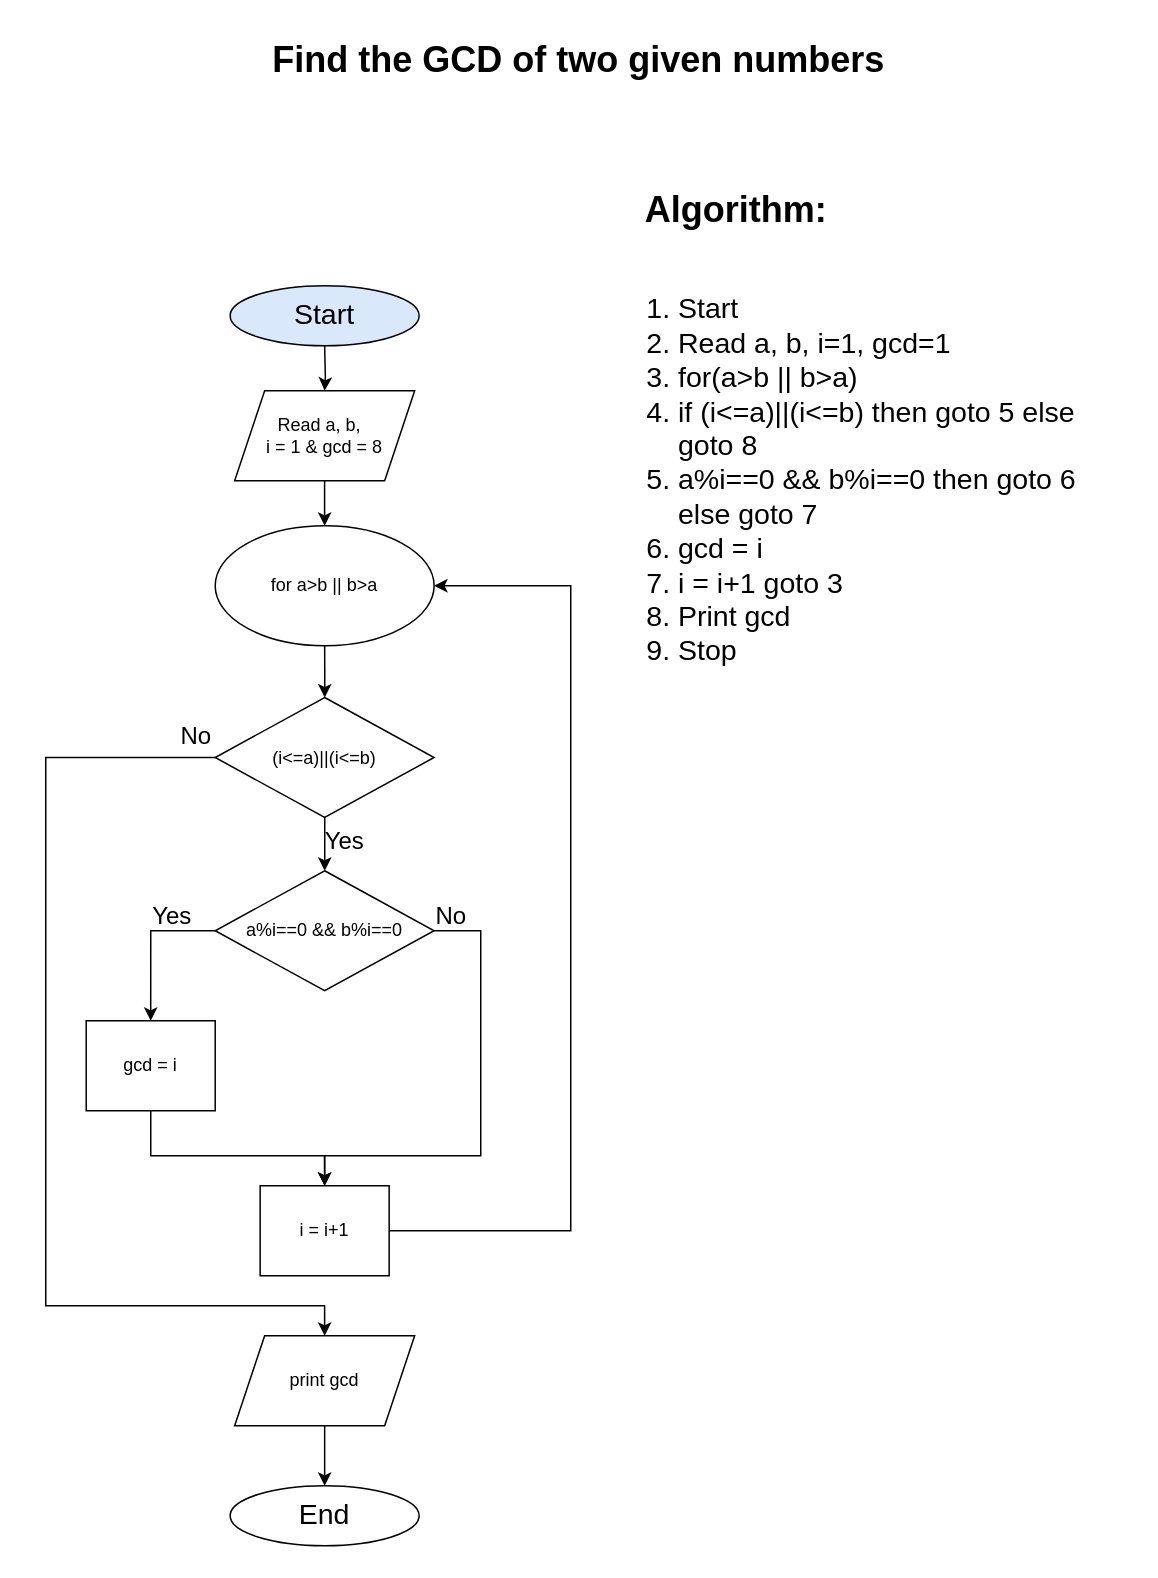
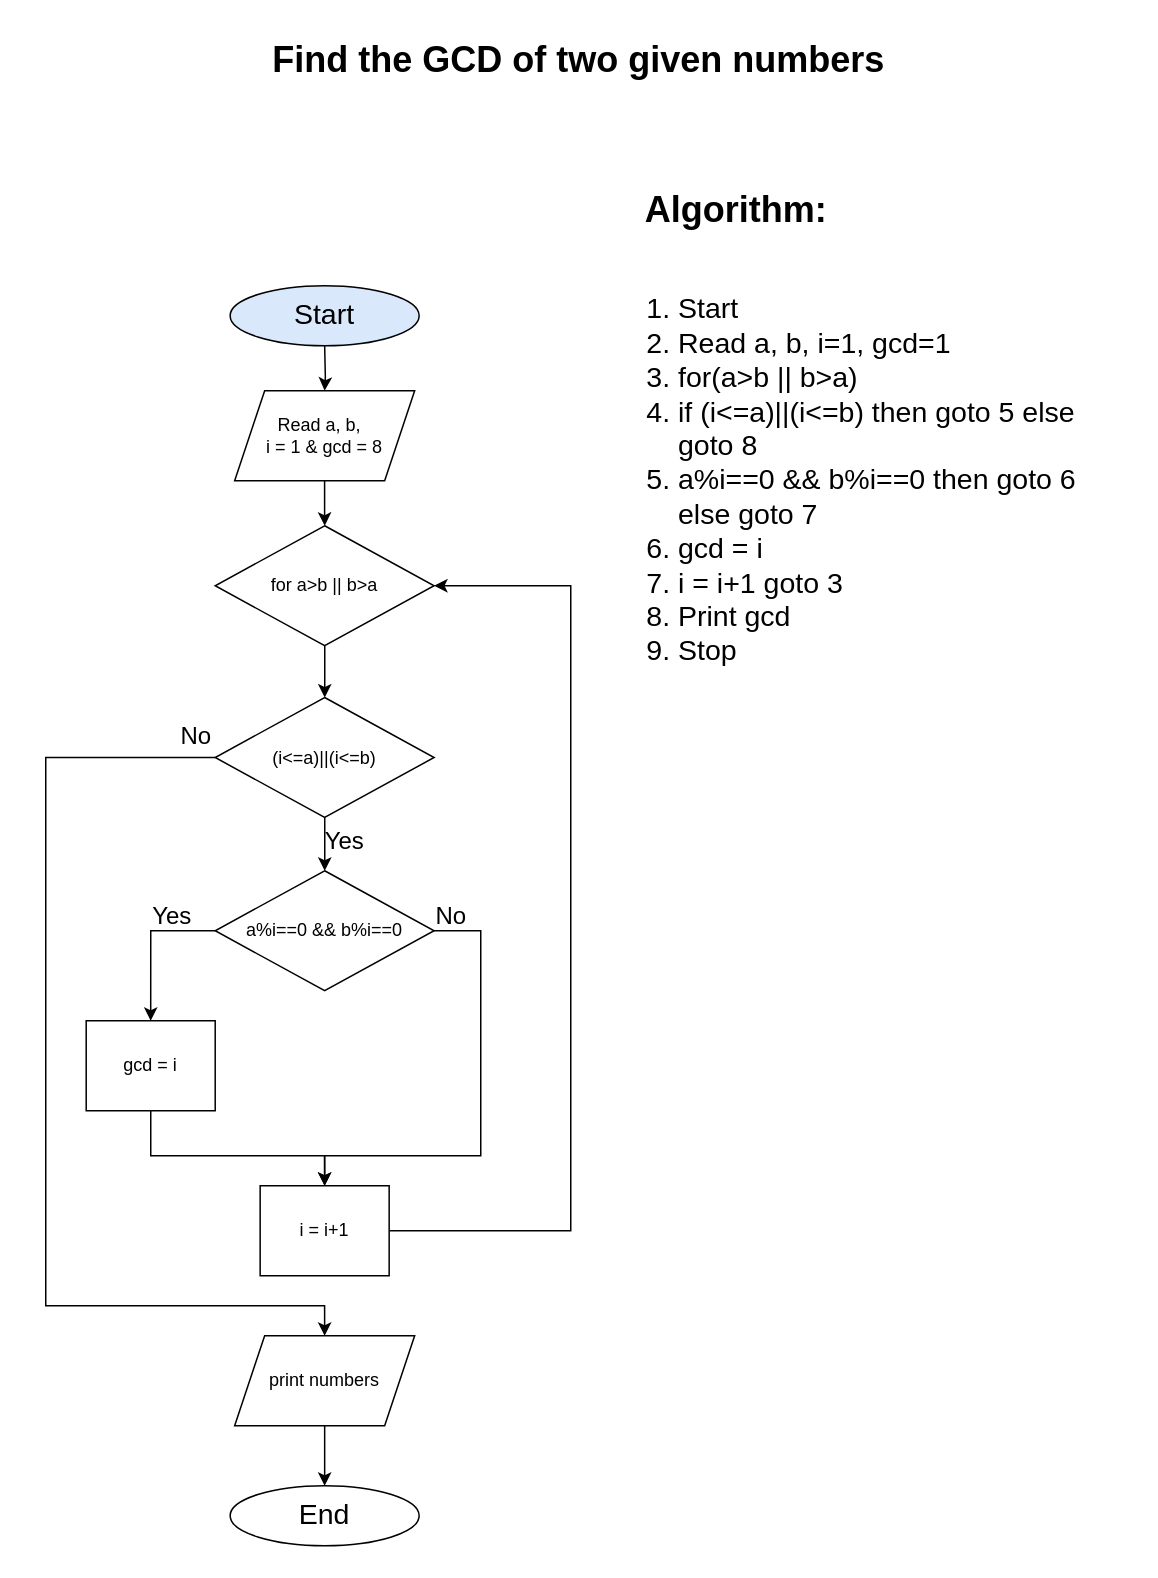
  <mxCell id="0" />
  <mxCell id="1" parent="0" />
  <mxCell id="2" value="" style="edgeStyle=orthogonalEdgeStyle;rounded=0;orthogonalLoop=1;jettySize=auto;html=1;" parent="1" target="7" edge="1"><mxGeometry relative="1" as="geometry"><mxPoint x="215.94" y="230" as="sourcePoint" /></mxGeometry></mxCell>
  <mxCell id="3" value="Algorithm:" style="text;strokeColor=none;fillColor=none;html=1;fontSize=24;fontStyle=1;verticalAlign=middle;align=center;" parent="1" vertex="1"><mxGeometry x="440" y="120" width="100" height="40" as="geometry" /></mxCell>
  <mxCell id="4" value="Find the GCD of two given numbers" style="text;strokeColor=none;fillColor=none;html=1;fontSize=24;fontStyle=1;verticalAlign=middle;align=center;" parent="1" vertex="1"><mxGeometry x="20" y="20" width="730" height="40" as="geometry" /></mxCell>
  <mxCell id="5" value="&lt;ol&gt;&lt;li&gt;Start&lt;/li&gt;&lt;li&gt;Read a, b, i=1, gcd=1&lt;/li&gt;&lt;li&gt;for(a&amp;gt;b || b&amp;gt;a)&amp;nbsp;&lt;/li&gt;&lt;li&gt;if (i&amp;lt;=a)||(i&amp;lt;=b) then goto 5 else goto 8&lt;/li&gt;&lt;li&gt;a%i==0 &amp;amp;&amp;amp; b%i==0 then goto 6 else goto 7&lt;/li&gt;&lt;li&gt;gcd = i&lt;/li&gt;&lt;li&gt;i = i+1 goto 3&lt;/li&gt;&lt;li&gt;Print gcd&lt;/li&gt;&lt;li&gt;Stop&lt;/li&gt;&lt;/ol&gt;" style="text;strokeColor=none;fillColor=none;html=1;whiteSpace=wrap;verticalAlign=middle;overflow=hidden;fontSize=19;" parent="1" vertex="1"><mxGeometry x="410" y="160" width="310" height="320" as="geometry" /></mxCell>
  <mxCell id="6" value="" style="edgeStyle=orthogonalEdgeStyle;rounded=0;orthogonalLoop=1;jettySize=auto;html=1;" edge="1" parent="1" source="7" target="9"><mxGeometry relative="1" as="geometry" /></mxCell>
  <mxCell id="7" value="Read a, b,&amp;nbsp;&amp;nbsp;&lt;br&gt;i = 1 &amp;amp; gcd = 8" style="shape=parallelogram;perimeter=parallelogramPerimeter;whiteSpace=wrap;html=1;fixedSize=1;" parent="1" vertex="1"><mxGeometry x="155.94" y="260" width="120" height="60" as="geometry" /></mxCell>
  <mxCell id="8" value="" style="edgeStyle=orthogonalEdgeStyle;rounded=0;orthogonalLoop=1;jettySize=auto;html=1;" edge="1" parent="1" source="9" target="12"><mxGeometry relative="1" as="geometry" /></mxCell>
- <mxCell id="9" value="for a&amp;gt;b || b&amp;gt;a" style="ellipse;whiteSpace=wrap;html=1;" vertex="1" parent="1"><mxGeometry x="142.97" y="350" width="145.94" height="80" as="geometry" /></mxCell>
+ <mxCell id="9" value="for a&amp;gt;b || b&amp;gt;a" style="rhombus;whiteSpace=wrap;html=1;" vertex="1" parent="1"><mxGeometry x="142.97" y="350" width="145.94" height="80" as="geometry" /></mxCell>
  <mxCell id="10" value="" style="edgeStyle=orthogonalEdgeStyle;rounded=0;orthogonalLoop=1;jettySize=auto;html=1;" edge="1" parent="1" source="12" target="15"><mxGeometry relative="1" as="geometry" /></mxCell>
  <mxCell id="11" style="edgeStyle=orthogonalEdgeStyle;rounded=0;orthogonalLoop=1;jettySize=auto;html=1;entryX=0.5;entryY=0;entryDx=0;entryDy=0;" edge="1" parent="1" source="12" target="21"><mxGeometry relative="1" as="geometry"><Array as="points"><mxPoint x="30" y="505" /><mxPoint x="30" y="870" /><mxPoint x="216" y="870" /></Array></mxGeometry></mxCell>
  <mxCell id="12" value="(i&amp;lt;=a)||(i&amp;lt;=b)" style="rhombus;whiteSpace=wrap;html=1;" vertex="1" parent="1"><mxGeometry x="142.97" y="464.5" width="145.94" height="80" as="geometry" /></mxCell>
  <mxCell id="13" style="edgeStyle=orthogonalEdgeStyle;rounded=0;orthogonalLoop=1;jettySize=auto;html=1;entryX=0.5;entryY=0;entryDx=0;entryDy=0;" edge="1" parent="1" source="15" target="17"><mxGeometry relative="1" as="geometry"><Array as="points"><mxPoint x="100" y="620" /></Array></mxGeometry></mxCell>
  <mxCell id="14" style="edgeStyle=orthogonalEdgeStyle;rounded=0;orthogonalLoop=1;jettySize=auto;html=1;entryX=0.5;entryY=0;entryDx=0;entryDy=0;" edge="1" parent="1" source="15" target="19"><mxGeometry relative="1" as="geometry"><Array as="points"><mxPoint x="320" y="620" /><mxPoint x="320" y="770" /><mxPoint x="216" y="770" /></Array></mxGeometry></mxCell>
  <mxCell id="15" value="a%i==0 &amp;amp;&amp;amp; b%i==0" style="rhombus;whiteSpace=wrap;html=1;" vertex="1" parent="1"><mxGeometry x="142.97" y="580" width="145.94" height="80" as="geometry" /></mxCell>
  <mxCell id="16" style="edgeStyle=orthogonalEdgeStyle;rounded=0;orthogonalLoop=1;jettySize=auto;html=1;entryX=0.5;entryY=0;entryDx=0;entryDy=0;" edge="1" parent="1" source="17" target="19"><mxGeometry relative="1" as="geometry"><Array as="points"><mxPoint x="100" y="770" /><mxPoint x="216" y="770" /></Array></mxGeometry></mxCell>
  <mxCell id="17" value="gcd = i" style="rounded=0;whiteSpace=wrap;html=1;" vertex="1" parent="1"><mxGeometry x="56.97" y="680" width="86" height="60" as="geometry" /></mxCell>
  <mxCell id="18" style="edgeStyle=orthogonalEdgeStyle;rounded=0;orthogonalLoop=1;jettySize=auto;html=1;entryX=1;entryY=0.5;entryDx=0;entryDy=0;" edge="1" parent="1" source="19" target="9"><mxGeometry relative="1" as="geometry"><Array as="points"><mxPoint x="380" y="820" /><mxPoint x="380" y="390" /></Array></mxGeometry></mxCell>
  <mxCell id="19" value="i = i+1" style="rounded=0;whiteSpace=wrap;html=1;" vertex="1" parent="1"><mxGeometry x="172.94" y="790" width="86" height="60" as="geometry" /></mxCell>
  <mxCell id="20" value="" style="edgeStyle=orthogonalEdgeStyle;rounded=0;orthogonalLoop=1;jettySize=auto;html=1;" edge="1" parent="1" source="21" target="22"><mxGeometry relative="1" as="geometry" /></mxCell>
- <mxCell id="21" value="print gcd" style="shape=parallelogram;perimeter=parallelogramPerimeter;whiteSpace=wrap;html=1;fixedSize=1;" vertex="1" parent="1"><mxGeometry x="155.94" y="890" width="120" height="60" as="geometry" /></mxCell>
+ <mxCell id="21" value="print numbers" style="shape=parallelogram;perimeter=parallelogramPerimeter;whiteSpace=wrap;html=1;fixedSize=1;" vertex="1" parent="1"><mxGeometry x="155.94" y="890" width="120" height="60" as="geometry" /></mxCell>
  <mxCell id="22" value="&lt;font style=&quot;font-size: 19px;&quot;&gt;End&lt;/font&gt;" style="ellipse;whiteSpace=wrap;html=1;" vertex="1" parent="1"><mxGeometry x="152.94" y="990" width="126" height="40" as="geometry" /></mxCell>
  <mxCell id="23" value="&lt;font style=&quot;font-size: 19px;&quot;&gt;Start&lt;/font&gt;" style="ellipse;whiteSpace=wrap;html=1;fillColor=#dae8fc;" vertex="1" parent="1"><mxGeometry x="152.94" y="190" width="126" height="40" as="geometry" /></mxCell>
  <mxCell id="24" value="Yes" style="text;strokeColor=none;fillColor=none;html=1;fontSize=16;fontStyle=0;verticalAlign=middle;align=center;" vertex="1" parent="1"><mxGeometry x="178.94" y="540" width="100" height="40" as="geometry" /></mxCell>
  <mxCell id="25" value="Yes" style="text;strokeColor=none;fillColor=none;html=1;fontSize=16;fontStyle=0;verticalAlign=middle;align=center;" vertex="1" parent="1"><mxGeometry x="64" y="590" width="100" height="40" as="geometry" /></mxCell>
  <mxCell id="26" value="No" style="text;strokeColor=none;fillColor=none;html=1;fontSize=16;fontStyle=0;verticalAlign=middle;align=center;" vertex="1" parent="1"><mxGeometry x="250" y="590" width="100" height="40" as="geometry" /></mxCell>
  <mxCell id="27" value="No" style="text;strokeColor=none;fillColor=none;html=1;fontSize=16;fontStyle=0;verticalAlign=middle;align=center;" vertex="1" parent="1"><mxGeometry x="80" y="470" width="100" height="40" as="geometry" /></mxCell>
